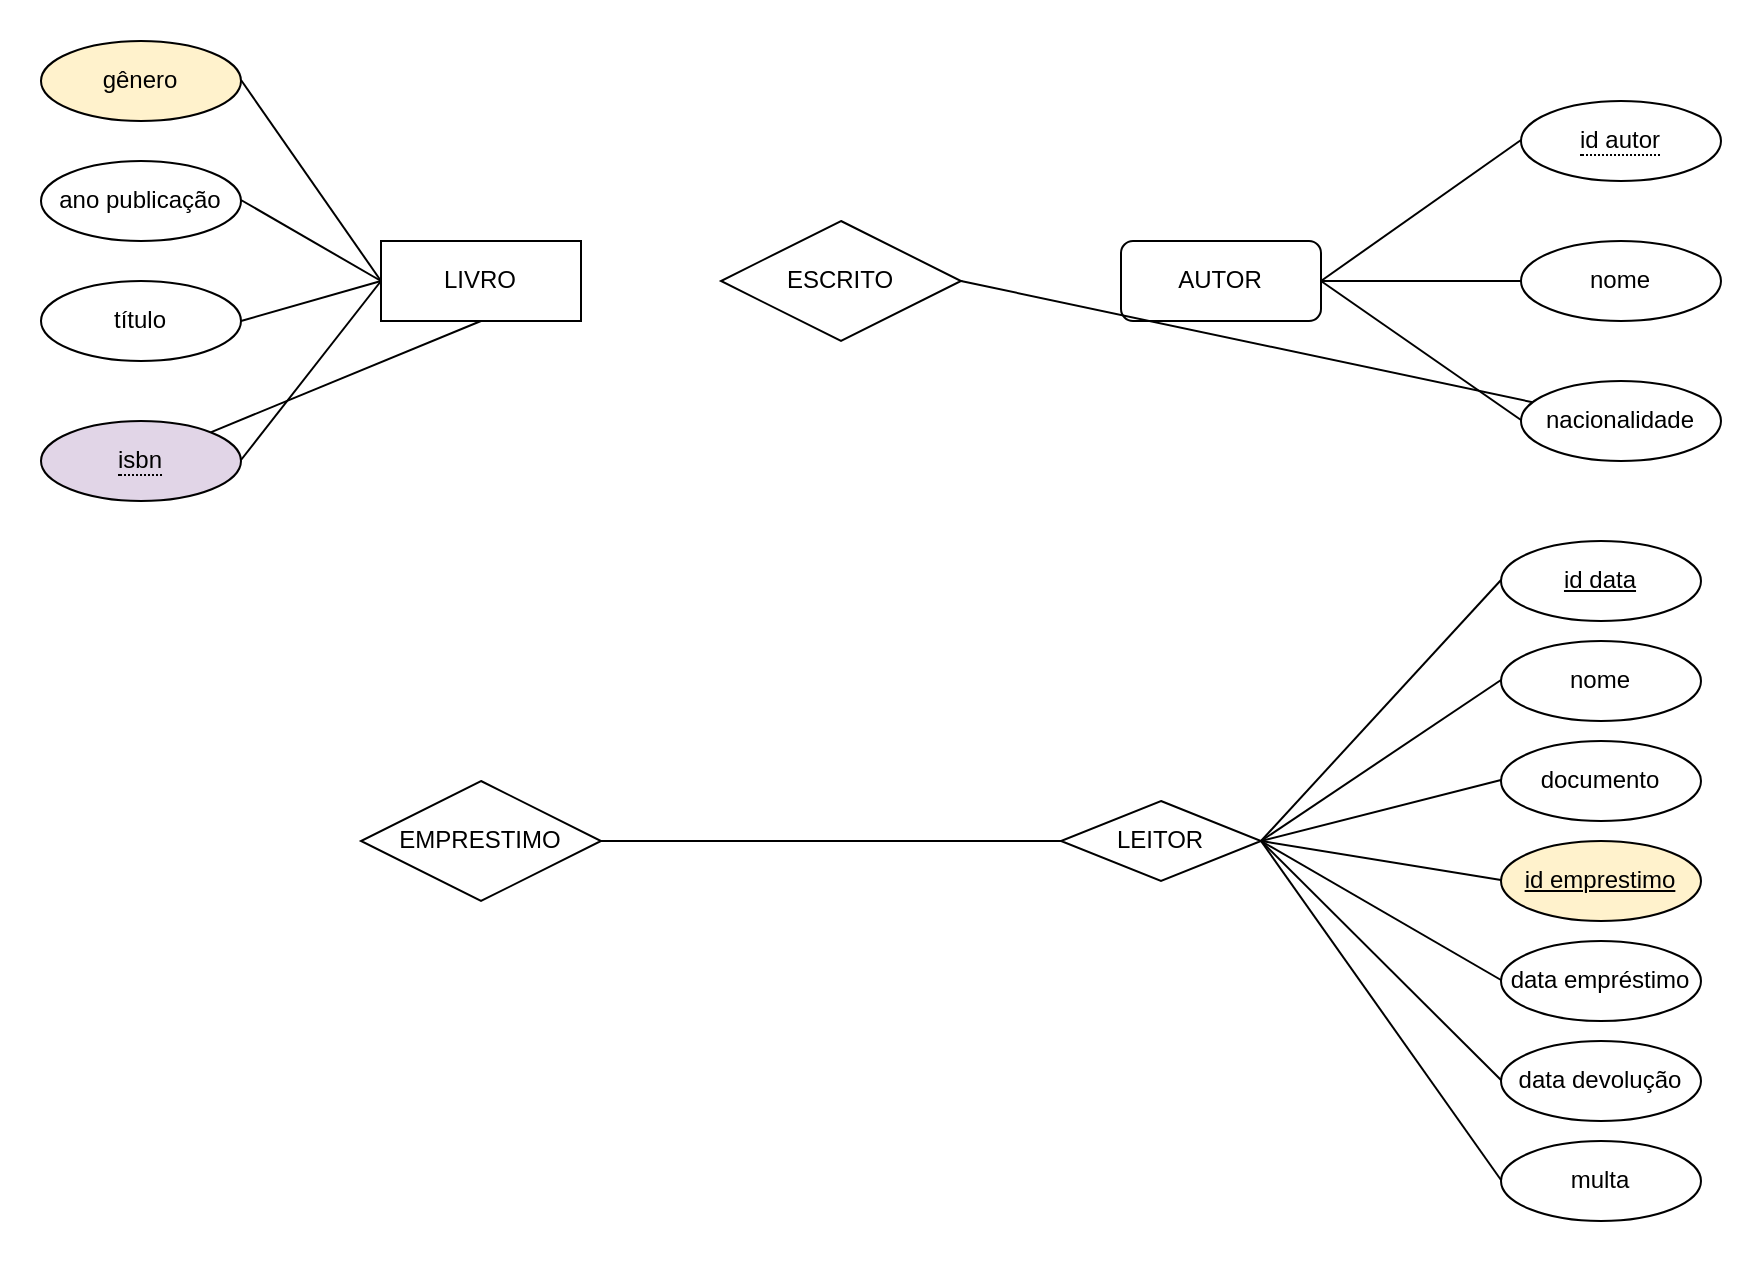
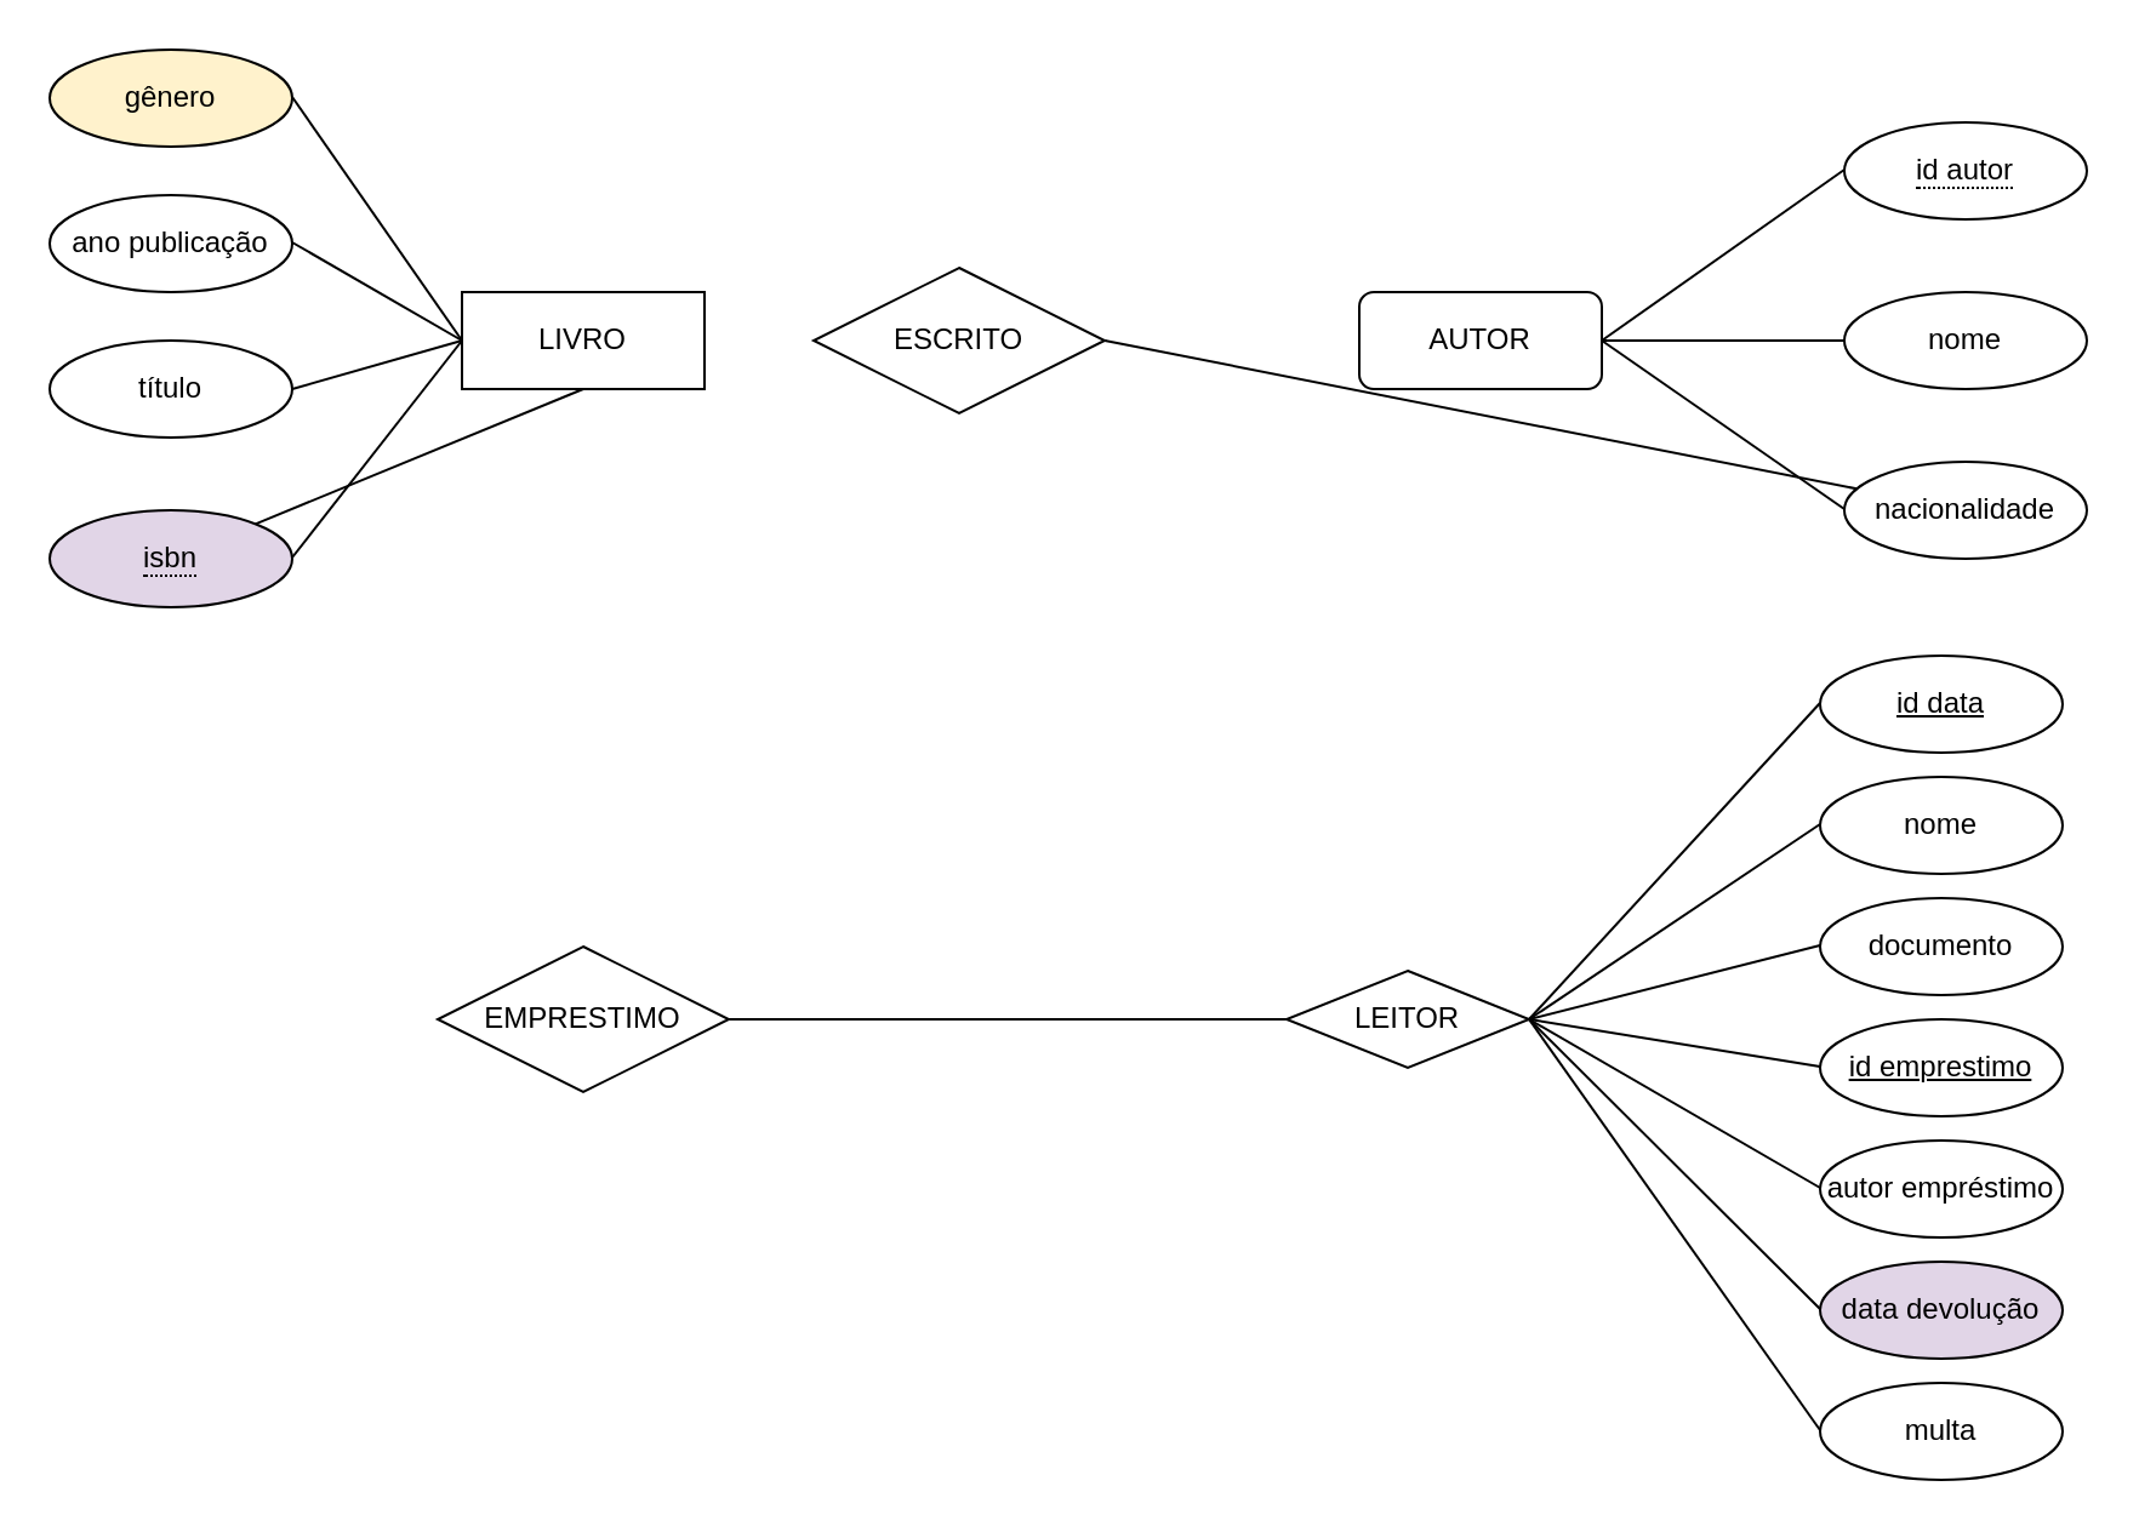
  <mxCell id="0" />
  <mxCell id="1" parent="0" />
  <mxCell id="2" value="LIVRO" style="whiteSpace=wrap;html=1;align=center;" vertex="1" parent="1"><mxGeometry x="190" y="120" width="100" height="40" as="geometry" /></mxCell>
  <mxCell id="3" value="AUTOR" style="whiteSpace=wrap;html=1;align=center;rounded=1;" vertex="1" parent="1"><mxGeometry x="560" y="120" width="100" height="40" as="geometry" /></mxCell>
- <mxCell id="4" value="ESCRITO" style="shape=rhombus;perimeter=rhombusPerimeter;whiteSpace=wrap;html=1;align=center;" vertex="1" parent="1"><mxGeometry x="360" y="110" width="120" height="60" as="geometry" /></mxCell>
+ <mxCell id="4" value="ESCRITO" style="shape=rhombus;perimeter=rhombusPerimeter;whiteSpace=wrap;html=1;align=center;" vertex="1" parent="1"><mxGeometry x="335" y="110" width="120" height="60" as="geometry" /></mxCell>
  <mxCell id="5" value="LEITOR" style="rhombus;whiteSpace=wrap;html=1;align=center;" vertex="1" parent="1"><mxGeometry x="530" y="400" width="100" height="40" as="geometry" /></mxCell>
  <mxCell id="6" value="&lt;span style=&quot;border-bottom: 1px dotted&quot;&gt;isbn&lt;/span&gt;" style="ellipse;whiteSpace=wrap;html=1;align=center;fillColor=#e1d5e7;" vertex="1" parent="1"><mxGeometry x="20" y="210" width="100" height="40" as="geometry" /></mxCell>
  <mxCell id="7" value="título" style="ellipse;whiteSpace=wrap;html=1;align=center;" vertex="1" parent="1"><mxGeometry x="20" y="140" width="100" height="40" as="geometry" /></mxCell>
  <mxCell id="8" value="ano publicação" style="ellipse;whiteSpace=wrap;html=1;align=center;" vertex="1" parent="1"><mxGeometry x="20" y="80" width="100" height="40" as="geometry" /></mxCell>
  <mxCell id="9" value="gênero" style="ellipse;whiteSpace=wrap;html=1;align=center;fillColor=#fff2cc;" vertex="1" parent="1"><mxGeometry x="20" y="20" width="100" height="40" as="geometry" /></mxCell>
  <mxCell id="10" value="" style="endArrow=none;html=1;rounded=0;" edge="1" parent="1"><mxGeometry relative="1" as="geometry"><mxPoint x="120" y="160" as="sourcePoint" /><mxPoint x="190" y="140" as="targetPoint" /></mxGeometry></mxCell>
  <mxCell id="11" value="" style="endArrow=none;html=1;rounded=0;entryX=0;entryY=0.5;entryDx=0;entryDy=0;" edge="1" parent="1" target="2"><mxGeometry relative="1" as="geometry"><mxPoint x="120" y="99.5" as="sourcePoint" /><mxPoint x="280" y="99.5" as="targetPoint" /></mxGeometry></mxCell>
  <mxCell id="12" value="" style="endArrow=none;html=1;rounded=0;entryX=0;entryY=0.5;entryDx=0;entryDy=0;" edge="1" parent="1" target="2"><mxGeometry relative="1" as="geometry"><mxPoint x="120" y="39.5" as="sourcePoint" /><mxPoint x="280" y="39.5" as="targetPoint" /></mxGeometry></mxCell>
  <mxCell id="13" value="" style="endArrow=none;html=1;rounded=0;entryX=0;entryY=0.5;entryDx=0;entryDy=0;" edge="1" parent="1" target="2"><mxGeometry relative="1" as="geometry"><mxPoint x="120" y="229.5" as="sourcePoint" /><mxPoint x="280" y="229.5" as="targetPoint" /></mxGeometry></mxCell>
  <mxCell id="14" value="&lt;span style=&quot;border-bottom: 1px dotted&quot;&gt;id autor&lt;/span&gt;" style="ellipse;whiteSpace=wrap;html=1;align=center;" vertex="1" parent="1"><mxGeometry x="760" y="50" width="100" height="40" as="geometry" /></mxCell>
  <mxCell id="15" value="nome" style="ellipse;whiteSpace=wrap;html=1;align=center;" vertex="1" parent="1"><mxGeometry x="760" y="120" width="100" height="40" as="geometry" /></mxCell>
  <mxCell id="16" value="nacionalidade" style="ellipse;whiteSpace=wrap;html=1;align=center;" vertex="1" parent="1"><mxGeometry x="760" y="190" width="100" height="40" as="geometry" /></mxCell>
  <mxCell id="17" value="" style="endArrow=none;html=1;rounded=0;exitX=1;exitY=0.5;exitDx=0;exitDy=0;" edge="1" parent="1" source="3"><mxGeometry relative="1" as="geometry"><mxPoint x="600" y="69.5" as="sourcePoint" /><mxPoint x="760" y="69.5" as="targetPoint" /></mxGeometry></mxCell>
  <mxCell id="18" value="" style="endArrow=none;html=1;rounded=0;exitX=1;exitY=0.5;exitDx=0;exitDy=0;" edge="1" parent="1" source="3"><mxGeometry relative="1" as="geometry"><mxPoint x="710" y="140" as="sourcePoint" /><mxPoint x="760" y="140" as="targetPoint" /></mxGeometry></mxCell>
  <mxCell id="19" value="" style="endArrow=none;html=1;rounded=0;exitX=1;exitY=0.5;exitDx=0;exitDy=0;" edge="1" parent="1" source="3"><mxGeometry relative="1" as="geometry"><mxPoint x="600" y="209.5" as="sourcePoint" /><mxPoint x="760" y="209.5" as="targetPoint" /></mxGeometry></mxCell>
  <mxCell id="20" value="id data" style="ellipse;whiteSpace=wrap;html=1;align=center;fontStyle=4;" vertex="1" parent="1"><mxGeometry x="750" y="270" width="100" height="40" as="geometry" /></mxCell>
  <mxCell id="21" value="nome" style="ellipse;whiteSpace=wrap;html=1;align=center;" vertex="1" parent="1"><mxGeometry x="750" y="320" width="100" height="40" as="geometry" /></mxCell>
  <mxCell id="22" value="documento" style="ellipse;whiteSpace=wrap;html=1;align=center;" vertex="1" parent="1"><mxGeometry x="750" y="370" width="100" height="40" as="geometry" /></mxCell>
- <mxCell id="23" value="id emprestimo" style="ellipse;whiteSpace=wrap;html=1;align=center;fontStyle=4;fillColor=#fff2cc;" vertex="1" parent="1"><mxGeometry x="750" y="420" width="100" height="40" as="geometry" /></mxCell>
- <mxCell id="24" value="data empréstimo" style="ellipse;whiteSpace=wrap;html=1;align=center;" vertex="1" parent="1"><mxGeometry x="750" y="470" width="100" height="40" as="geometry" /></mxCell>
- <mxCell id="25" value="data devolução" style="ellipse;whiteSpace=wrap;html=1;align=center;" vertex="1" parent="1"><mxGeometry x="750" y="520" width="100" height="40" as="geometry" /></mxCell>
+ <mxCell id="23" value="id emprestimo" style="ellipse;whiteSpace=wrap;html=1;align=center;fontStyle=4;" vertex="1" parent="1"><mxGeometry x="750" y="420" width="100" height="40" as="geometry" /></mxCell>
+ <mxCell id="24" value="autor empréstimo" style="ellipse;whiteSpace=wrap;html=1;align=center;" vertex="1" parent="1"><mxGeometry x="750" y="470" width="100" height="40" as="geometry" /></mxCell>
+ <mxCell id="25" value="data devolução" style="ellipse;whiteSpace=wrap;html=1;align=center;fillColor=#e1d5e7;" vertex="1" parent="1"><mxGeometry x="750" y="520" width="100" height="40" as="geometry" /></mxCell>
  <mxCell id="26" value="multa" style="ellipse;whiteSpace=wrap;html=1;align=center;" vertex="1" parent="1"><mxGeometry x="750" y="570" width="100" height="40" as="geometry" /></mxCell>
  <mxCell id="27" value="" style="endArrow=none;html=1;rounded=0;exitX=1;exitY=0.5;exitDx=0;exitDy=0;" edge="1" parent="1" source="5"><mxGeometry relative="1" as="geometry"><mxPoint x="590" y="289.5" as="sourcePoint" /><mxPoint x="750" y="289.5" as="targetPoint" /></mxGeometry></mxCell>
  <mxCell id="28" value="" style="endArrow=none;html=1;rounded=0;exitX=1;exitY=0.5;exitDx=0;exitDy=0;" edge="1" parent="1" source="5"><mxGeometry relative="1" as="geometry"><mxPoint x="590" y="339.5" as="sourcePoint" /><mxPoint x="750" y="339.5" as="targetPoint" /></mxGeometry></mxCell>
  <mxCell id="29" value="" style="endArrow=none;html=1;rounded=0;exitX=1;exitY=0.5;exitDx=0;exitDy=0;" edge="1" parent="1" source="5"><mxGeometry relative="1" as="geometry"><mxPoint x="640" y="420" as="sourcePoint" /><mxPoint x="750" y="389.5" as="targetPoint" /></mxGeometry></mxCell>
  <mxCell id="30" value="" style="endArrow=none;html=1;rounded=0;exitX=1;exitY=0.5;exitDx=0;exitDy=0;" edge="1" parent="1" source="5"><mxGeometry relative="1" as="geometry"><mxPoint x="650" y="430" as="sourcePoint" /><mxPoint x="750" y="439.5" as="targetPoint" /></mxGeometry></mxCell>
  <mxCell id="31" value="" style="endArrow=none;html=1;rounded=0;exitX=1;exitY=0.5;exitDx=0;exitDy=0;" edge="1" parent="1" source="5"><mxGeometry relative="1" as="geometry"><mxPoint x="590" y="489.5" as="sourcePoint" /><mxPoint x="750" y="489.5" as="targetPoint" /></mxGeometry></mxCell>
  <mxCell id="32" value="" style="endArrow=none;html=1;rounded=0;exitX=1;exitY=0.5;exitDx=0;exitDy=0;" edge="1" parent="1" source="5"><mxGeometry relative="1" as="geometry"><mxPoint x="590" y="539.5" as="sourcePoint" /><mxPoint x="750" y="539.5" as="targetPoint" /></mxGeometry></mxCell>
  <mxCell id="33" value="" style="endArrow=none;html=1;rounded=0;exitX=1;exitY=0.5;exitDx=0;exitDy=0;" edge="1" parent="1" source="5"><mxGeometry relative="1" as="geometry"><mxPoint x="590" y="589.5" as="sourcePoint" /><mxPoint x="750" y="589.5" as="targetPoint" /></mxGeometry></mxCell>
  <mxCell id="34" value="EMPRESTIMO" style="shape=rhombus;perimeter=rhombusPerimeter;whiteSpace=wrap;html=1;align=center;" vertex="1" parent="1"><mxGeometry x="180" y="390" width="120" height="60" as="geometry" /></mxCell>
  <mxCell id="35" value="" style="endArrow=none;html=1;rounded=0;exitX=0.5;exitY=1;exitDx=0;exitDy=0;" edge="1" parent="1" source="2" target="6"><mxGeometry relative="1" as="geometry"><mxPoint x="210" y="260" as="sourcePoint" /><mxPoint x="370" y="260" as="targetPoint" /></mxGeometry></mxCell>
  <mxCell id="36" value="" style="endArrow=none;html=1;rounded=0;entryX=0;entryY=0.5;entryDx=0;entryDy=0;" edge="1" parent="1" target="5"><mxGeometry relative="1" as="geometry"><mxPoint x="300" y="420" as="sourcePoint" /><mxPoint x="460" y="420" as="targetPoint" /><Array as="points"><mxPoint x="380" y="420" /></Array></mxGeometry></mxCell>
  <mxCell id="37" value="" style="endArrow=none;html=1;rounded=0;exitX=1;exitY=0.5;exitDx=0;exitDy=0;" edge="1" parent="1" source="4" target="16"><mxGeometry relative="1" as="geometry"><mxPoint x="350" y="310" as="sourcePoint" /><mxPoint x="510" y="310" as="targetPoint" /></mxGeometry></mxCell>
